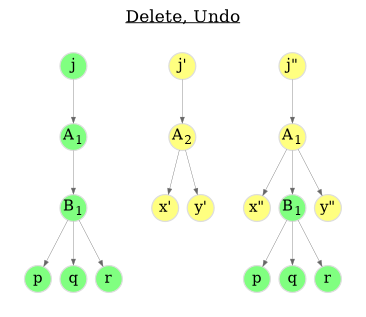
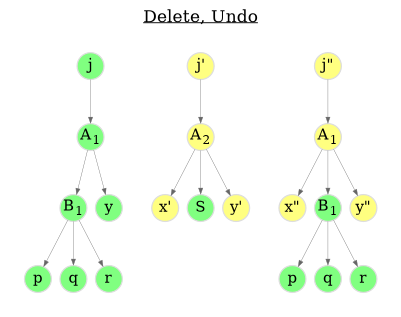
  digraph {
    bgcolor=white
    color=white
    label=<<U>Delete, Undo</U>>
    labelloc=t
    nodesep=0.1
    rankdir=TB
    ranksep=0.5
    node [color="#DDDDDD" fillcolor="#80ff80" fixedsize=true fontsize=12 penwidth=1.0 style=filled]
    edge [arrowsize=0.5 color="#666666" penwidth=0.3]
    n1 [height=0.3 label=<j> width=0.3]
    n2 [height=0.3 label=<A<SUB>1</SUB>> width=0.3]
    n3 [height=0.3 label=<B<SUB>1</SUB>> width=0.3]
+   n4 [height=0.3 label=<y> width=0.3]
    n5 [height=0.3 label=<p> width=0.3]
    n6 [height=0.3 label=<q> width=0.3]
    n7 [height=0.3 label=<r> width=0.3]
    n8 [fillcolor="#ffff80" height=0.3 label=<j'> width=0.3]
    n9 [fillcolor="#ffff80" height=0.3 label=<A<SUB>2</SUB>> width=0.3]
    n10 [fillcolor="#ffff80" height=0.3 label=<x'> width=0.3]
+   n11 [height=0.3 label=<S> width=0.3]
    n12 [fillcolor="#ffff80" height=0.3 label=<y'> width=0.3]
    n13 [fillcolor="#ffff80" height=0.3 label=<j"> width=0.3]
    n14 [fillcolor="#ffff80" height=0.3 label=<A<SUB>1</SUB>> width=0.3]
    n15 [fillcolor="#ffff80" height=0.3 label=<x"> width=0.3]
    n16 [height=0.3 label=<B<SUB>1</SUB>> width=0.3]
    n17 [fillcolor="#ffff80" height=0.3 label=<y"> width=0.3]
    n18 [height=0.3 label=<p> width=0.3]
    n19 [height=0.3 label=<q> width=0.3]
    n20 [height=0.3 label=<r> width=0.3]
    subgraph cluster_1 {
      color=transparent
      label=""
      n1
      n2
      n3
+     n4
      n5
      n6
      n7
    }
    subgraph cluster_2 {
      color=transparent
      label=""
      n8
      n9
      n10
+     n11
      n12
    }
    subgraph cluster_3 {
      color=transparent
      label=""
      n13
      n14
      n15
      n16
      n17
      n18
      n19
      n20
    }
    n1 -> n2
    n2 -> n3
+   n2 -> n4
    n3 -> n5
    n3 -> n6
    n3 -> n7
    n8 -> n9
    n9 -> n10
+   n9 -> n11
    n9 -> n12
    n13 -> n14
    n14 -> n15
    n14 -> n16
    n14 -> n17
    n16 -> n18
    n16 -> n19
    n16 -> n20
  }
